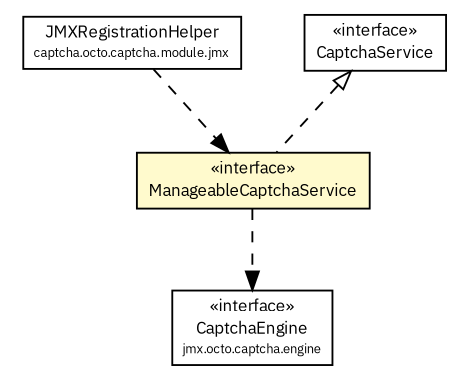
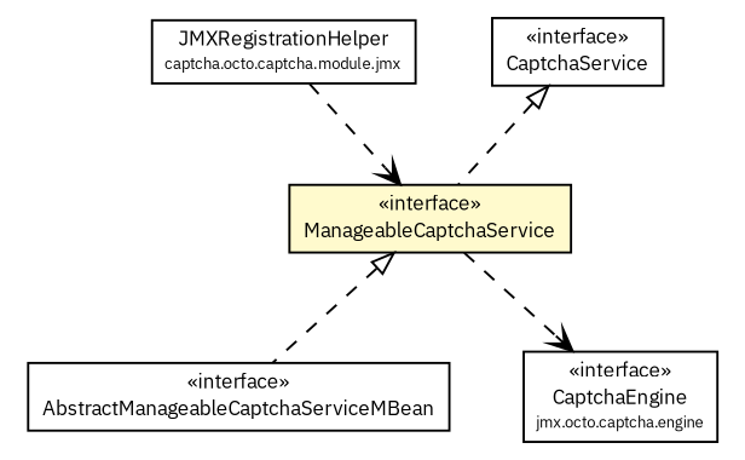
  digraph {
    fontname="IBM Plex Sans"
    node [fontcolor=black fontname="IBM Plex Sans" fontsize=9.0 shape=plaintext]
    edge [fontname="IBM Plex Sans" fontsize=10.0 headport=p labelfontname=arial labelfontsize=10 style=dashed tailport=p]
    n1 [label=<<table border="0" cellborder="1" cellspacing="0" cellpadding="2" port="p" href="../module/jmx/JMXRegistrationHelper.html"> 		<tr><td><table border="0" cellspacing="0" cellpadding="1"> 			<tr><td> JMXRegistrationHelper </td></tr> 			<tr><td><font point-size="7.0"> captcha.octo.captcha.module.jmx </font></td></tr> 		</table></td></tr> 		</table>>]
    n2 [label=<<table border="0" cellborder="1" cellspacing="0" cellpadding="2" port="p" bgcolor="lemonChiffon" href="./ManageableCaptchaService.html"> 		<tr><td><table border="0" cellspacing="0" cellpadding="1"> 			<tr><td> &laquo;interface&raquo; </td></tr> 			<tr><td> ManageableCaptchaService </td></tr> 		</table></td></tr> 		</table>>]
+   n3 [label=<<table border="0" cellborder="1" cellspacing="0" cellpadding="2" port="p" href="./AbstractManageableCaptchaServiceMBean.html"> 		<tr><td><table border="0" cellspacing="0" cellpadding="1"> 			<tr><td> &laquo;interface&raquo; </td></tr> 			<tr><td> AbstractManageableCaptchaServiceMBean </td></tr> 		</table></td></tr> 		</table>>]
    n4 [label=<<table border="0" cellborder="1" cellspacing="0" cellpadding="2" port="p" href="http://java.sun.com/j2se/1.4.2/docs/api/com/octo/captcha/engine/CaptchaEngine.html"> 		<tr><td><table border="0" cellspacing="0" cellpadding="1"> 			<tr><td> &laquo;interface&raquo; </td></tr> 			<tr><td> CaptchaEngine </td></tr> 			<tr><td><font point-size="7.0"> jmx.octo.captcha.engine </font></td></tr> 		</table></td></tr> 		</table>>]
    n5 [label=<<table border="0" cellborder="1" cellspacing="0" cellpadding="2" port="p" href="http://java.sun.com/j2se/1.4.2/docs/api/com/octo/captcha/service/CaptchaService.html"> 		<tr><td><table border="0" cellspacing="0" cellpadding="1"> 			<tr><td> &laquo;interface&raquo; </td></tr> 			<tr><td> CaptchaService </td></tr> 		</table></td></tr> 		</table>>]
-   n1 -> n2 [arrowhead=normal color=black fontcolor=black]
-   n2 -> n4 [arrowhead=normal color=black fontcolor=black]
+   n1 -> n2 [arrowhead=open color=black fontcolor=black]
+   n2 -> n3 [arrowtail=empty dir=back fontsize=10]
+   n2 -> n4 [arrowhead=open color=black fontcolor=black]
    n5 -> n2 [arrowtail=empty dir=back fontsize=10]
  }
